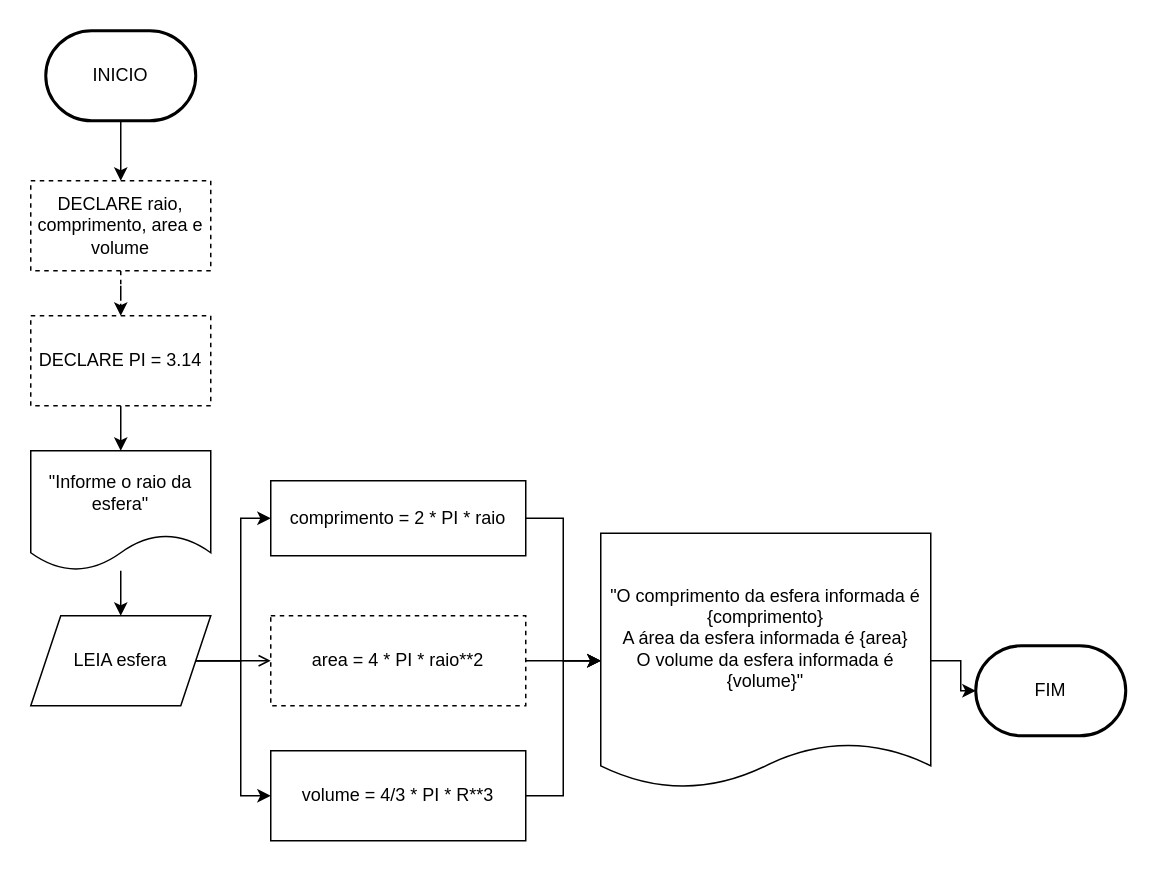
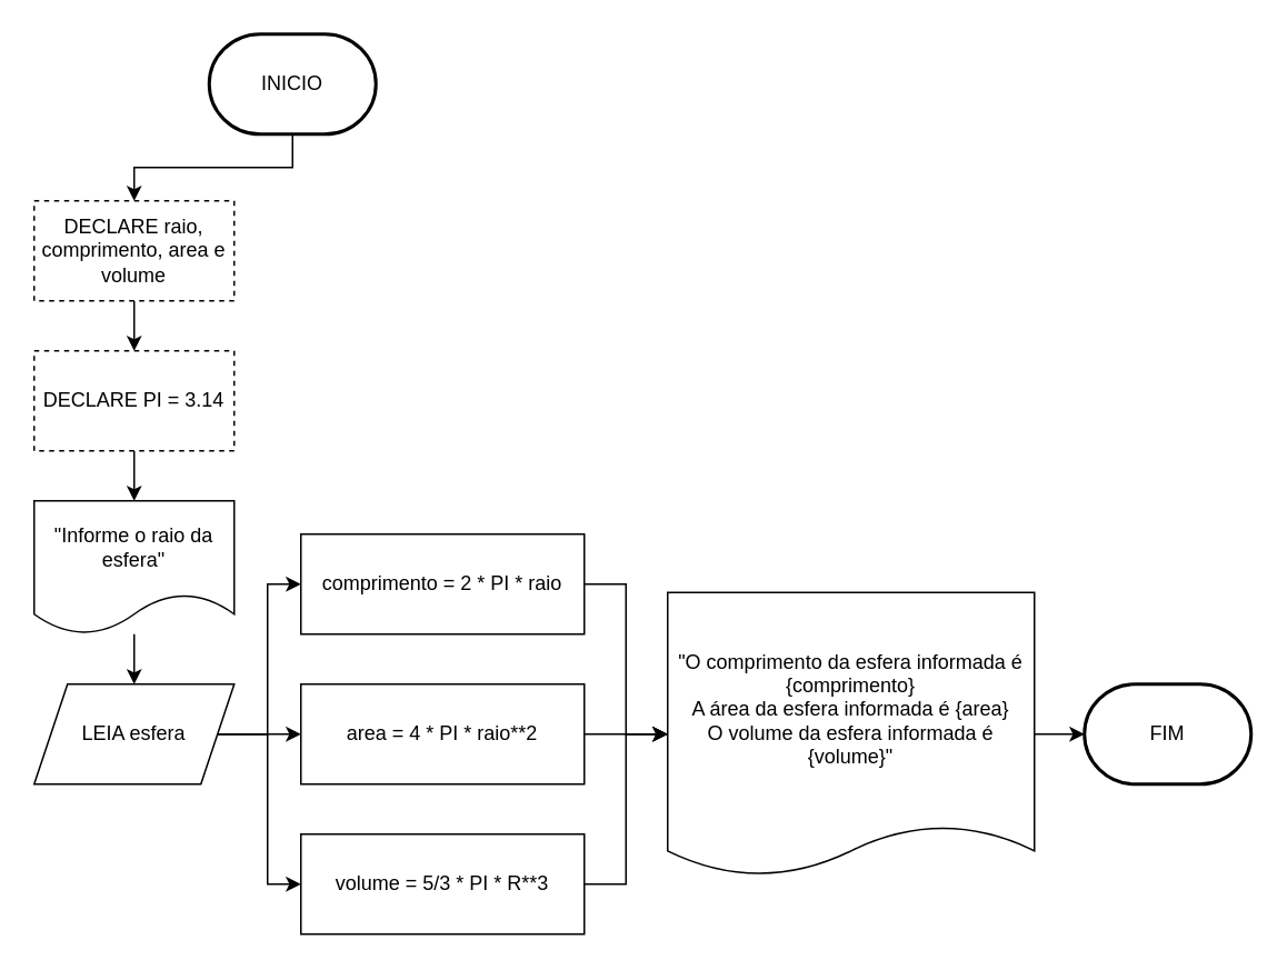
  <mxCell id="0" />
  <mxCell id="1" parent="0" />
- <mxCell id="2" value="FIM" style="strokeWidth=2;html=1;shape=mxgraph.flowchart.terminator;whiteSpace=wrap;" vertex="1" parent="1"><mxGeometry x="650" y="430" width="100" height="60" as="geometry" /></mxCell>
+ <mxCell id="2" value="FIM" style="strokeWidth=2;html=1;shape=mxgraph.flowchart.terminator;whiteSpace=wrap;" vertex="1" parent="1"><mxGeometry x="650" y="410" width="100" height="60" as="geometry" /></mxCell>
  <mxCell id="3" value="" style="edgeStyle=orthogonalEdgeStyle;rounded=0;orthogonalLoop=1;jettySize=auto;html=1;" edge="1" parent="1" source="4" target="6"><mxGeometry relative="1" as="geometry" /></mxCell>
- <mxCell id="4" value="INICIO" style="strokeWidth=2;html=1;shape=mxgraph.flowchart.terminator;whiteSpace=wrap;" vertex="1" parent="1"><mxGeometry x="30" y="20" width="100" height="60" as="geometry" /></mxCell>
- <mxCell id="5" value="" style="edgeStyle=orthogonalEdgeStyle;rounded=0;orthogonalLoop=1;jettySize=auto;html=1;dashed=1;" edge="1" parent="1" source="6" target="8"><mxGeometry relative="1" as="geometry" /></mxCell>
+ <mxCell id="4" value="INICIO" style="strokeWidth=2;html=1;shape=mxgraph.flowchart.terminator;whiteSpace=wrap;" vertex="1" parent="1"><mxGeometry x="125" y="20" width="100" height="60" as="geometry" /></mxCell>
+ <mxCell id="5" value="" style="edgeStyle=orthogonalEdgeStyle;rounded=0;orthogonalLoop=1;jettySize=auto;html=1;" edge="1" parent="1" source="6" target="8"><mxGeometry relative="1" as="geometry" /></mxCell>
  <mxCell id="6" value="DECLARE raio, comprimento, area e volume" style="rounded=0;whiteSpace=wrap;html=1;dashed=1;" vertex="1" parent="1"><mxGeometry x="20" y="120" width="120" height="60" as="geometry" /></mxCell>
  <mxCell id="7" value="" style="edgeStyle=orthogonalEdgeStyle;rounded=0;orthogonalLoop=1;jettySize=auto;html=1;" edge="1" parent="1" source="8" target="10"><mxGeometry relative="1" as="geometry" /></mxCell>
  <mxCell id="8" value="DECLARE PI = 3.14" style="rounded=0;whiteSpace=wrap;html=1;dashed=1;" vertex="1" parent="1"><mxGeometry x="20" y="210" width="120" height="60" as="geometry" /></mxCell>
  <mxCell id="9" value="" style="edgeStyle=orthogonalEdgeStyle;rounded=0;orthogonalLoop=1;jettySize=auto;html=1;" edge="1" parent="1" source="10" target="14"><mxGeometry relative="1" as="geometry" /></mxCell>
  <mxCell id="10" value="&quot;Informe o raio da esfera&quot;" style="shape=document;whiteSpace=wrap;html=1;boundedLbl=1;" vertex="1" parent="1"><mxGeometry x="20" y="300" width="120" height="80" as="geometry" /></mxCell>
- <mxCell id="11" value="" style="edgeStyle=orthogonalEdgeStyle;rounded=0;orthogonalLoop=1;jettySize=auto;html=1;endArrow=open;" edge="1" parent="1" source="14" target="16"><mxGeometry relative="1" as="geometry" /></mxCell>
+ <mxCell id="11" value="" style="edgeStyle=orthogonalEdgeStyle;rounded=0;orthogonalLoop=1;jettySize=auto;html=1;" edge="1" parent="1" source="14" target="16"><mxGeometry relative="1" as="geometry" /></mxCell>
  <mxCell id="12" style="edgeStyle=orthogonalEdgeStyle;rounded=0;orthogonalLoop=1;jettySize=auto;html=1;entryX=0;entryY=0.5;entryDx=0;entryDy=0;" edge="1" parent="1" source="14" target="18"><mxGeometry relative="1" as="geometry" /></mxCell>
  <mxCell id="13" style="edgeStyle=orthogonalEdgeStyle;rounded=0;orthogonalLoop=1;jettySize=auto;html=1;entryX=0;entryY=0.5;entryDx=0;entryDy=0;" edge="1" parent="1" source="14" target="20"><mxGeometry relative="1" as="geometry" /></mxCell>
  <mxCell id="14" value="LEIA esfera" style="shape=parallelogram;perimeter=parallelogramPerimeter;whiteSpace=wrap;html=1;fixedSize=1;" vertex="1" parent="1"><mxGeometry x="20" y="410" width="120" height="60" as="geometry" /></mxCell>
  <mxCell id="15" value="" style="edgeStyle=orthogonalEdgeStyle;rounded=0;orthogonalLoop=1;jettySize=auto;html=1;" edge="1" parent="1" source="16" target="22"><mxGeometry relative="1" as="geometry" /></mxCell>
- <mxCell id="16" value="&lt;div&gt;area = 4 * PI * raio**2&lt;/div&gt;" style="rounded=0;whiteSpace=wrap;html=1;dashed=1;" vertex="1" parent="1"><mxGeometry x="180" y="410" width="170" height="60" as="geometry" /></mxCell>
+ <mxCell id="16" value="&lt;div&gt;area = 4 * PI * raio**2&lt;/div&gt;" style="rounded=0;whiteSpace=wrap;html=1;" vertex="1" parent="1"><mxGeometry x="180" y="410" width="170" height="60" as="geometry" /></mxCell>
  <mxCell id="17" style="edgeStyle=orthogonalEdgeStyle;rounded=0;orthogonalLoop=1;jettySize=auto;html=1;entryX=0;entryY=0.5;entryDx=0;entryDy=0;" edge="1" parent="1" source="18" target="22"><mxGeometry relative="1" as="geometry" /></mxCell>
- <mxCell id="18" value="comprimento = 2 * PI * raio" style="rounded=0;whiteSpace=wrap;html=1;" vertex="1" parent="1"><mxGeometry x="180" y="320" width="170" height="50" as="geometry" /></mxCell>
+ <mxCell id="18" value="comprimento = 2 * PI * raio" style="rounded=0;whiteSpace=wrap;html=1;" vertex="1" parent="1"><mxGeometry x="180" y="320" width="170" height="60" as="geometry" /></mxCell>
  <mxCell id="19" style="edgeStyle=orthogonalEdgeStyle;rounded=0;orthogonalLoop=1;jettySize=auto;html=1;entryX=0;entryY=0.5;entryDx=0;entryDy=0;" edge="1" parent="1" source="20" target="22"><mxGeometry relative="1" as="geometry" /></mxCell>
- <mxCell id="20" value="volume = 4/3 * PI * R**3" style="rounded=0;whiteSpace=wrap;html=1;" vertex="1" parent="1"><mxGeometry x="180" y="500" width="170" height="60" as="geometry" /></mxCell>
+ <mxCell id="20" value="volume = 5/3 * PI * R**3" style="rounded=0;whiteSpace=wrap;html=1;" vertex="1" parent="1"><mxGeometry x="180" y="500" width="170" height="60" as="geometry" /></mxCell>
  <mxCell id="21" value="" style="edgeStyle=orthogonalEdgeStyle;rounded=0;orthogonalLoop=1;jettySize=auto;html=1;" edge="1" parent="1" source="22" target="2"><mxGeometry relative="1" as="geometry" /></mxCell>
  <mxCell id="22" value="&lt;div&gt;&quot;O comprimento da esfera informada é {comprimento}&lt;/div&gt;&lt;div&gt;A área da esfera informada é {area}&lt;/div&gt;&lt;div&gt;O volume da esfera informada é {volume}&quot;&lt;/div&gt;" style="shape=document;whiteSpace=wrap;html=1;boundedLbl=1;size=0.176;" vertex="1" parent="1"><mxGeometry x="400" y="355" width="220" height="170" as="geometry" /></mxCell>
